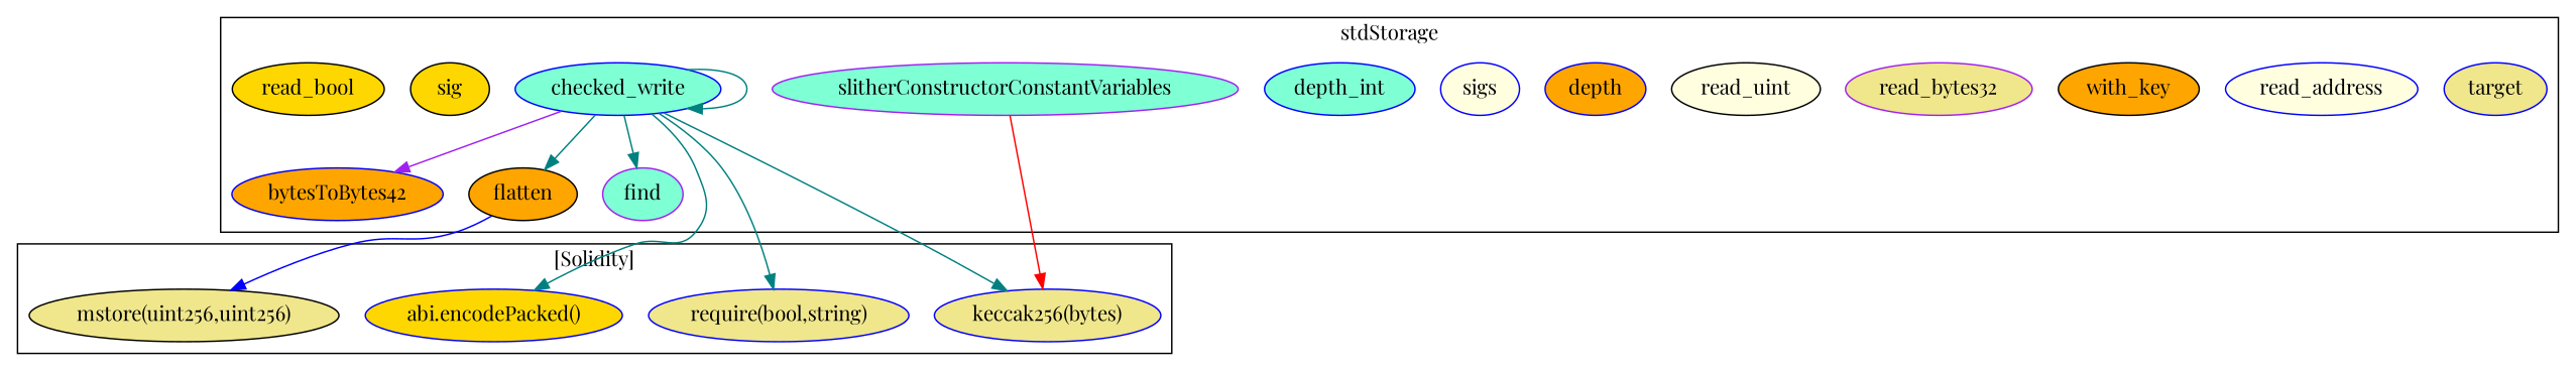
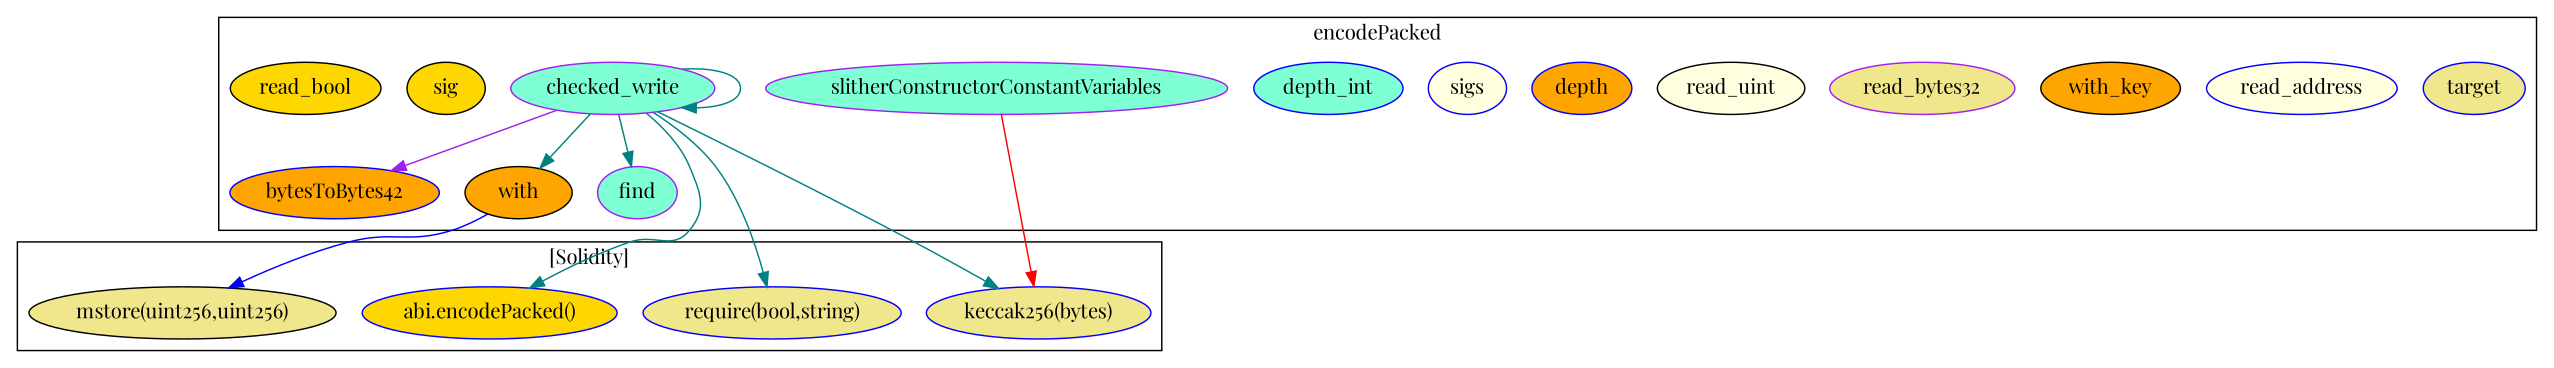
  strict digraph {
    fontname="Playfair Display"
    node [color=blue fillcolor=khaki fontname="Playfair Display" style=filled]
    edge [color=teal fontname="Playfair Display"]
    n1 [label=target]
    n2 [fillcolor=lightyellow label=read_address]
    n3 [color=black fillcolor=orange label=with_key]
    n4 [color=purple fillcolor=aquamarine label=find]
    n5 [color=purple label=read_bytes32]
    n6 [fillcolor=orange label=bytesToBytes42]
    n7 [color=black fillcolor=lightyellow label=read_uint]
-   n8 [color=black fillcolor=orange label=flatten]
+   n8 [color=black fillcolor=orange label=with]
    n9 [fillcolor=orange label=depth]
    n10 [fillcolor=lightyellow label=sigs]
    n11 [fillcolor=aquamarine label=depth_int]
-   n12 [fillcolor=aquamarine label=checked_write]
+   n12 [color=purple fillcolor=aquamarine label=checked_write]
    n13 [color=purple fillcolor=aquamarine label=slitherConstructorConstantVariables]
    n14 [color=black fillcolor=gold label=sig]
    n15 [color=black fillcolor=gold label=read_bool]
    "mstore(uint256,uint256)" [color=black]
    "keccak256(bytes)"
    "abi.encodePacked()" [fillcolor=gold]
    "require(bool,string)"
    subgraph cluster_1 {
-     label=stdStorage
+     label=encodePacked
      n1
      n2
      n3
      n4
      n5
      n6
      n7
      n8
      n9
      n10
      n11
      n12
      n13
      n14
      n15
    }
    subgraph cluster_2 {
      label="[Solidity]"
      "mstore(uint256,uint256)"
      "keccak256(bytes)"
      "abi.encodePacked()"
      "require(bool,string)"
    }
    n8 -> "mstore(uint256,uint256)" [color=blue]
    n12 -> n4
    n12 -> n6 [color=purple]
    n12 -> n8
    n12 -> n12
    n12 -> "keccak256(bytes)"
    n12 -> "abi.encodePacked()"
    n12 -> "require(bool,string)"
    n13 -> "keccak256(bytes)" [color=red]
  }
